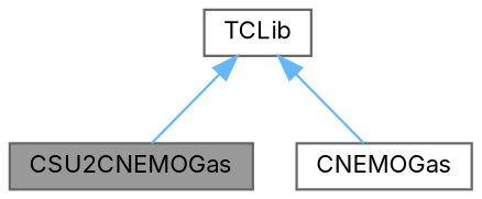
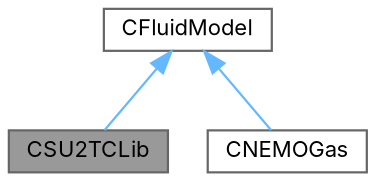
  digraph {
    fontname=Inter
    node [color=gray40 fillcolor=white fontname=Inter fontsize=10 shape=box style=filled]
    edge [color=steelblue1 dir=back fontname=Inter fontsize=10 labelfontname=Helvetica labelfontsize=10 style=solid]
-   n1 [fillcolor=grey60 fontcolor=black height=0.2 label=CSU2CNEMOGas width=0.4]
+   n1 [fillcolor=grey60 fontcolor=black height=0.2 label=CSU2TCLib width=0.4]
    n2 [height=0.2 label=CNEMOGas width=0.4]
-   n3 [height=0.2 label=TCLib width=0.4]
+   n3 [height=0.2 label=CFluidModel width=0.4]
    n3 -> n1
    n3 -> n2
  }
